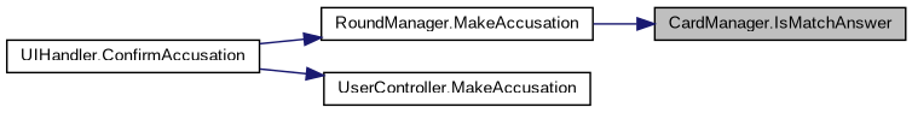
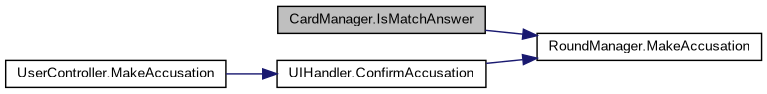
  digraph {
    fontname="Liberation Sans"
    rankdir=RL
    node [color=black fillcolor=white fontname="Liberation Sans" fontsize=10 shape=record style=filled]
    edge [color=midnightblue dir=back fontname="Liberation Sans" fontsize=10 labelfontname=Helvetica labelfontsize=10 style=solid]
    n1 [fillcolor=grey75 fontcolor=black height=0.2 label="CardManager.IsMatchAnswer" width=0.4]
    n2 [height=0.2 label="RoundManager.MakeAccusation" width=0.4]
    n3 [height=0.2 label="UIHandler.ConfirmAccusation" width=0.4]
    n4 [height=0.2 label="UserController.MakeAccusation" width=0.4]
-   n1 -> n2
+   n2 -> n1
    n2 -> n3
-   n4 -> n3
+   n3 -> n4
  }
